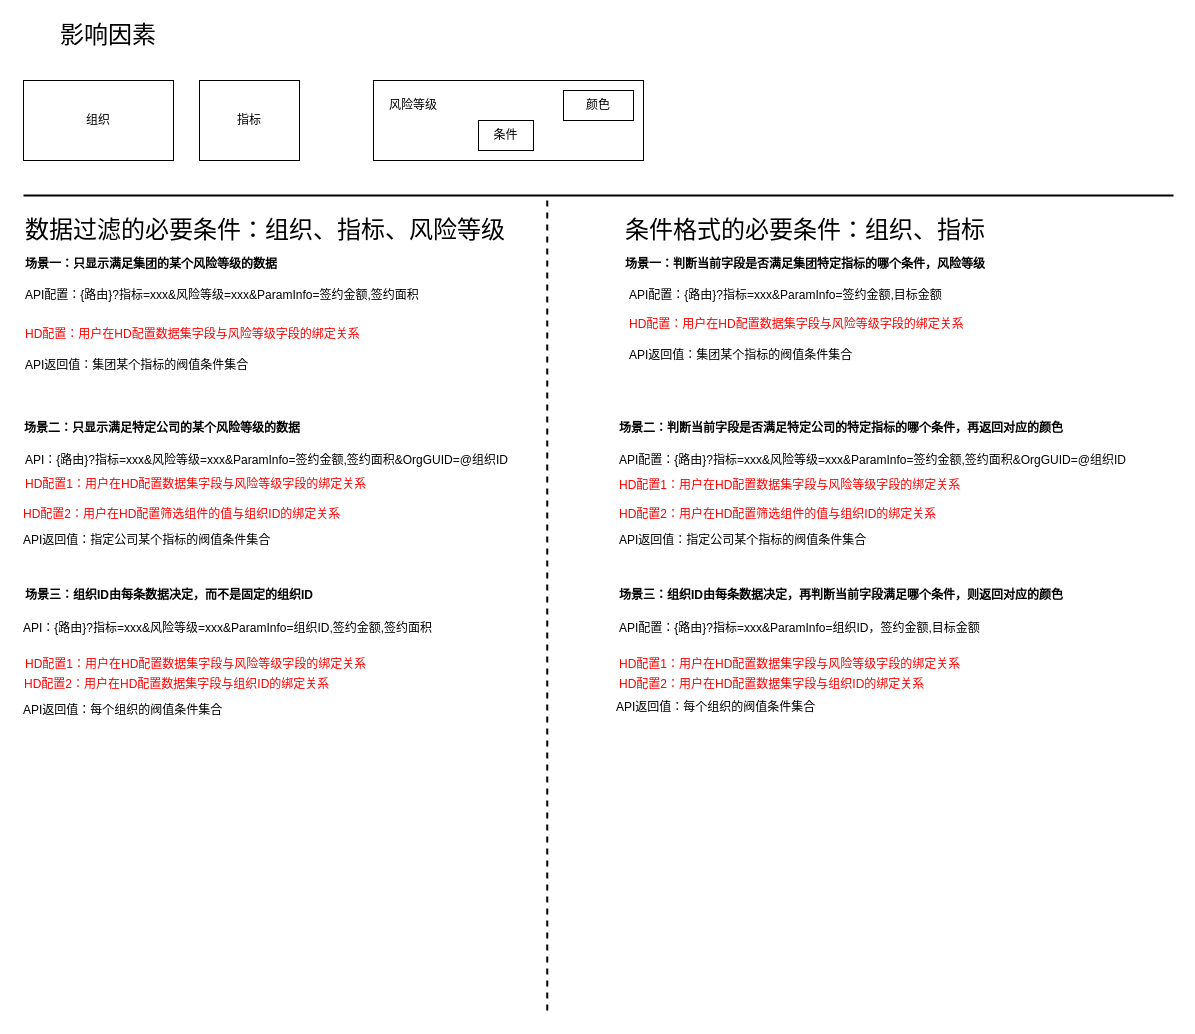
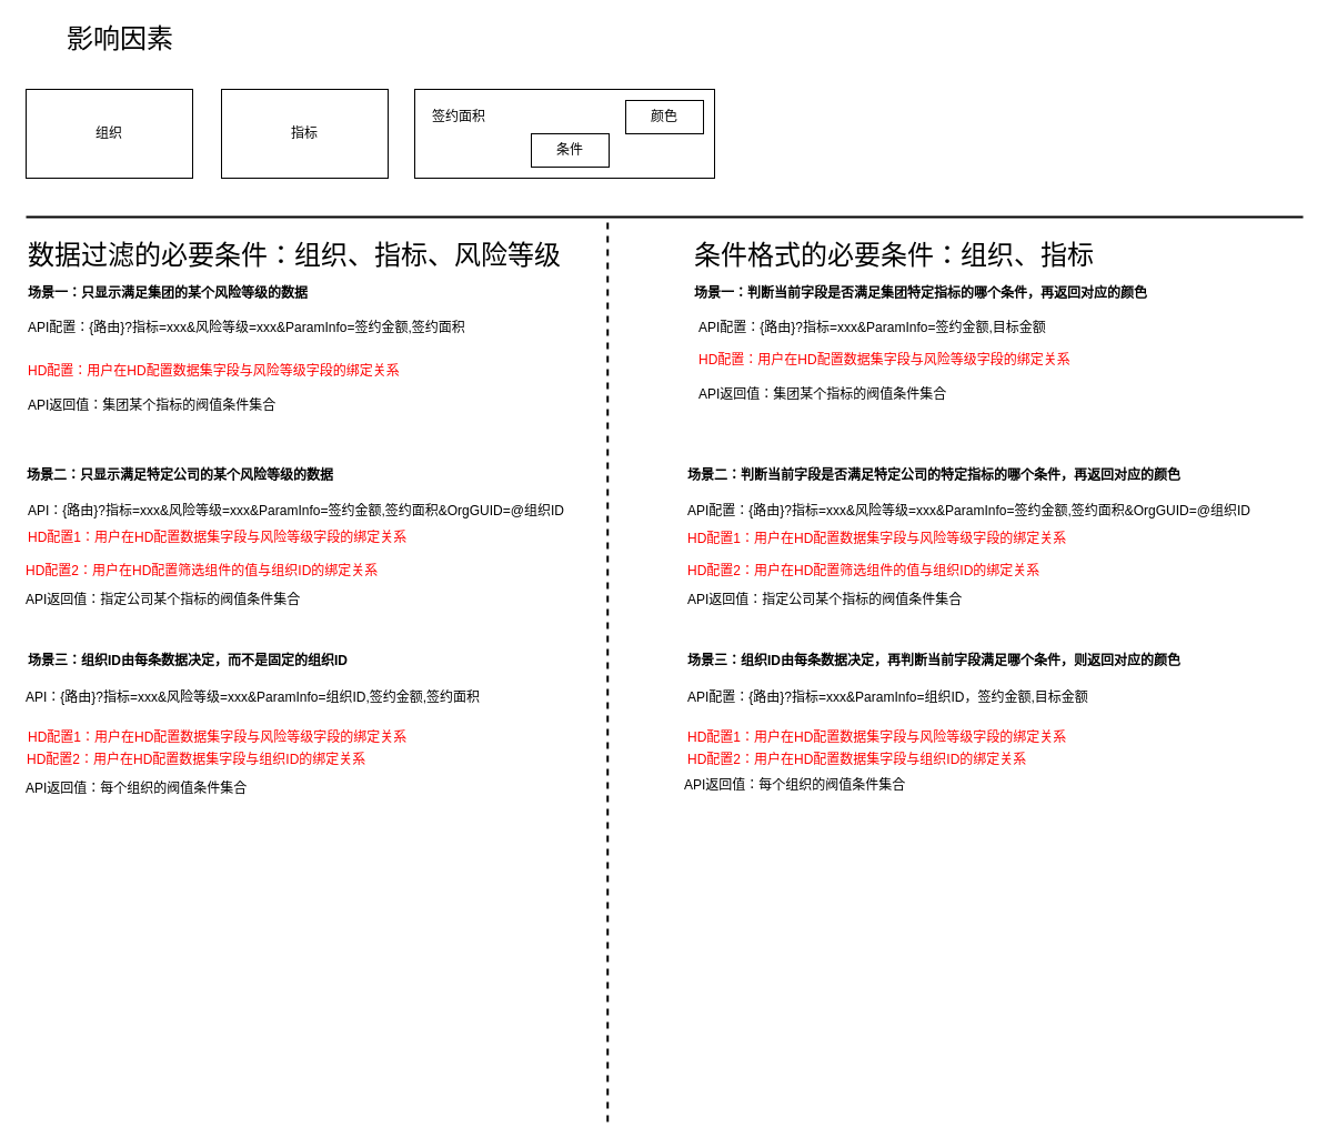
  <mxCell id="0" />
  <mxCell id="1" parent="0" />
  <mxCell id="2" value="" style="rounded=0;whiteSpace=wrap;html=1;strokeWidth=1;fontSize=12;" parent="1" vertex="1"><mxGeometry x="373" y="80" width="270" height="80" as="geometry" /></mxCell>
  <mxCell id="3" value="组织" style="rounded=0;whiteSpace=wrap;html=1;" parent="1" vertex="1"><mxGeometry x="23" y="80" width="150" height="80" as="geometry" /></mxCell>
- <mxCell id="4" value="指标" style="rounded=0;whiteSpace=wrap;html=1;" parent="1" vertex="1"><mxGeometry x="199" y="80" width="100" height="80" as="geometry" /></mxCell>
+ <mxCell id="4" value="指标" style="rounded=0;whiteSpace=wrap;html=1;" parent="1" vertex="1"><mxGeometry x="199" y="80" width="150" height="80" as="geometry" /></mxCell>
  <mxCell id="5" value="影响因素" style="text;html=1;strokeColor=none;fillColor=none;align=center;verticalAlign=middle;whiteSpace=wrap;rounded=0;strokeWidth=1;fontSize=24;" parent="1" vertex="1"><mxGeometry x="53" y="20" width="110" height="30" as="geometry" /></mxCell>
  <mxCell id="6" value="" style="line;strokeWidth=2;html=1;fontSize=24;" parent="1" vertex="1"><mxGeometry x="23" y="190" width="1150" height="10" as="geometry" /></mxCell>
  <mxCell id="7" value="数据过滤的必要条件：组织、指标、风险等级" style="text;html=1;strokeColor=none;fillColor=none;align=left;verticalAlign=middle;whiteSpace=wrap;rounded=0;strokeWidth=1;fontSize=24;" parent="1" vertex="1"><mxGeometry x="23" y="220" width="530" height="20" as="geometry" /></mxCell>
- <mxCell id="8" value="风险等级" style="text;html=1;strokeColor=none;fillColor=none;align=center;verticalAlign=middle;whiteSpace=wrap;rounded=0;fontSize=12;" parent="1" vertex="1"><mxGeometry x="383" y="100" width="60" height="10" as="geometry" /></mxCell>
+ <mxCell id="8" value="签约面积" style="text;html=1;strokeColor=none;fillColor=none;align=center;verticalAlign=middle;whiteSpace=wrap;rounded=0;fontSize=12;" parent="1" vertex="1"><mxGeometry x="383" y="100" width="60" height="10" as="geometry" /></mxCell>
  <mxCell id="9" value="API配置：{路由}?指标=xxx&amp;amp;风险等级=xxx&amp;amp;ParamInfo=签约金额,签约面积" style="text;html=1;strokeColor=none;fillColor=none;align=left;verticalAlign=middle;whiteSpace=wrap;rounded=0;fontSize=12;" parent="1" vertex="1"><mxGeometry x="23" y="285" width="630" height="20" as="geometry" /></mxCell>
  <mxCell id="10" value="&lt;b&gt;场景一：只显示满足集团的某个风险等级的数据&lt;/b&gt;" style="text;html=1;strokeColor=none;fillColor=none;align=left;verticalAlign=middle;whiteSpace=wrap;rounded=0;fontSize=12;" parent="1" vertex="1"><mxGeometry x="23" y="259" width="351.25" height="10" as="geometry" /></mxCell>
  <mxCell id="11" value="API返回值：集团某个指标的阀值条件集合" style="text;html=1;strokeColor=none;fillColor=none;align=left;verticalAlign=middle;whiteSpace=wrap;rounded=0;fontSize=12;" parent="1" vertex="1"><mxGeometry x="23" y="360" width="236.25" height="10" as="geometry" /></mxCell>
  <mxCell id="12" value="&lt;b&gt;场景三：组织ID由每条数据决定，而不是固定的组织ID&lt;/b&gt;" style="text;html=1;strokeColor=none;fillColor=none;align=left;verticalAlign=middle;whiteSpace=wrap;rounded=0;fontSize=12;" parent="1" vertex="1"><mxGeometry x="23" y="585" width="420" height="20" as="geometry" /></mxCell>
  <mxCell id="13" value="" style="line;strokeWidth=2;html=1;fontSize=24;dashed=1;direction=south;" parent="1" vertex="1"><mxGeometry x="541.75" y="200" width="10" height="811.24" as="geometry" /></mxCell>
  <mxCell id="14" value="条件格式的必要条件：组织、指标" style="text;html=1;strokeColor=none;fillColor=none;align=left;verticalAlign=middle;whiteSpace=wrap;rounded=0;strokeWidth=1;fontSize=24;" parent="1" vertex="1"><mxGeometry x="623" y="220" width="530" height="20" as="geometry" /></mxCell>
- <mxCell id="15" value="&lt;b&gt;场景一：判断当前字段是否满足集团特定指标的哪个条件，风险等级&lt;/b&gt;" style="text;html=1;strokeColor=none;fillColor=none;align=left;verticalAlign=middle;whiteSpace=wrap;rounded=0;fontSize=12;" parent="1" vertex="1"><mxGeometry x="623" y="259" width="420" height="10" as="geometry" /></mxCell>
+ <mxCell id="15" value="&lt;b&gt;场景一：判断当前字段是否满足集团特定指标的哪个条件，再返回对应的颜色&lt;/b&gt;" style="text;html=1;strokeColor=none;fillColor=none;align=left;verticalAlign=middle;whiteSpace=wrap;rounded=0;fontSize=12;" parent="1" vertex="1"><mxGeometry x="623" y="259" width="420" height="10" as="geometry" /></mxCell>
  <mxCell id="16" value="API配置：{路由}?指标=xxx&amp;amp;ParamInfo=签约金额,目标金额" style="text;html=1;strokeColor=none;fillColor=none;align=left;verticalAlign=middle;whiteSpace=wrap;rounded=0;fontSize=12;" parent="1" vertex="1"><mxGeometry x="627" y="290" width="419.75" height="10" as="geometry" /></mxCell>
  <mxCell id="17" value="API配置：{路由}?指标=xxx&amp;amp;ParamInfo=组织ID，签约金额,目标金额" style="text;html=1;strokeColor=none;fillColor=none;align=left;verticalAlign=middle;whiteSpace=wrap;rounded=0;fontSize=12;" parent="1" vertex="1"><mxGeometry x="616.75" y="620" width="391" height="15" as="geometry" /></mxCell>
  <mxCell id="18" value="API：{路由}?指标=xxx&amp;amp;风险等级=xxx&amp;amp;ParamInfo=签约金额,签约面积&amp;amp;OrgGUID=@组织ID" style="text;html=1;strokeColor=none;fillColor=none;align=left;verticalAlign=middle;whiteSpace=wrap;rounded=0;fontSize=12;" parent="1" vertex="1"><mxGeometry x="23" y="450" width="516.25" height="20" as="geometry" /></mxCell>
- <mxCell id="19" value="条件" style="rounded=0;whiteSpace=wrap;html=1;" parent="1" vertex="1"><mxGeometry x="478" y="120" width="55" height="30" as="geometry" /></mxCell>
+ <mxCell id="19" value="条件" style="rounded=0;whiteSpace=wrap;html=1;" parent="1" vertex="1"><mxGeometry x="478" y="120" width="70" height="30" as="geometry" /></mxCell>
  <mxCell id="20" value="颜色" style="rounded=0;whiteSpace=wrap;html=1;" parent="1" vertex="1"><mxGeometry x="563.01" y="90" width="70" height="30" as="geometry" /></mxCell>
  <mxCell id="21" value="&lt;b&gt;场景二：只显示满足特定公司的某个风险等级的数据&lt;/b&gt;" style="text;html=1;strokeColor=none;fillColor=none;align=left;verticalAlign=middle;whiteSpace=wrap;rounded=0;fontSize=12;" parent="1" vertex="1"><mxGeometry x="21.75" y="423" width="351.25" height="10" as="geometry" /></mxCell>
  <mxCell id="22" value="API返回值：指定公司某个指标的阀值条件集合" style="text;html=1;strokeColor=none;fillColor=none;align=left;verticalAlign=middle;whiteSpace=wrap;rounded=0;fontSize=12;" parent="1" vertex="1"><mxGeometry x="20.5" y="535" width="307.5" height="10" as="geometry" /></mxCell>
  <mxCell id="23" value="HD配置：用户在HD配置数据集字段与风险等级字段的绑定关系" style="text;html=1;fontSize=12;fontColor=#FF0000;" parent="1" vertex="1"><mxGeometry x="23" y="320" width="310" height="30" as="geometry" /></mxCell>
  <mxCell id="24" value="HD配置1：用户在HD配置数据集字段与风险等级字段的绑定关系" style="text;html=1;fontSize=12;fontColor=#FF0000;" parent="1" vertex="1"><mxGeometry x="23" y="470" width="310" height="30" as="geometry" /></mxCell>
  <mxCell id="25" value="HD配置2：用户在HD配置筛选组件的值与组织ID的绑定关系" style="text;html=1;fontSize=12;fontColor=#FF0000;" parent="1" vertex="1"><mxGeometry x="20.5" y="500" width="310" height="30" as="geometry" /></mxCell>
  <mxCell id="26" value="API：{路由}?指标=xxx&amp;amp;风险等级=xxx&amp;amp;ParamInfo=组织ID,签约金额,签约面积" style="text;html=1;strokeColor=none;fillColor=none;align=left;verticalAlign=middle;whiteSpace=wrap;rounded=0;fontSize=12;" parent="1" vertex="1"><mxGeometry x="20.5" y="617.5" width="475" height="20" as="geometry" /></mxCell>
  <mxCell id="27" value="HD配置1：用户在HD配置数据集字段与风险等级字段的绑定关系" style="text;html=1;fontSize=12;fontColor=#FF0000;" parent="1" vertex="1"><mxGeometry x="23" y="650" width="310" height="30" as="geometry" /></mxCell>
  <mxCell id="28" value="API返回值：每个组织的阀值条件集合" style="text;html=1;strokeColor=none;fillColor=none;align=left;verticalAlign=middle;whiteSpace=wrap;rounded=0;fontSize=12;" parent="1" vertex="1"><mxGeometry x="20.5" y="700" width="210" height="20" as="geometry" /></mxCell>
  <mxCell id="29" value="HD配置：用户在HD配置数据集字段与风险等级字段的绑定关系" style="text;html=1;fontSize=12;fontColor=#FF0000;" parent="1" vertex="1"><mxGeometry x="627" y="310" width="310" height="30" as="geometry" /></mxCell>
  <mxCell id="30" value="API返回值：集团某个指标的阀值条件集合" style="text;html=1;strokeColor=none;fillColor=none;align=left;verticalAlign=middle;whiteSpace=wrap;rounded=0;fontSize=12;" parent="1" vertex="1"><mxGeometry x="627" y="350" width="236.25" height="10" as="geometry" /></mxCell>
  <mxCell id="31" value="API配置：{路由}?指标=xxx&amp;amp;风险等级=xxx&amp;amp;ParamInfo=签约金额,签约面积&amp;amp;OrgGUID=@组织ID" style="text;html=1;strokeColor=none;fillColor=none;align=left;verticalAlign=middle;whiteSpace=wrap;rounded=0;fontSize=12;" parent="1" vertex="1"><mxGeometry x="616.75" y="450" width="516.25" height="20" as="geometry" /></mxCell>
  <mxCell id="32" value="&lt;b&gt;场景二：判断当前字段是否满足特定公司的特定指标的哪个条件，再返回对应的颜色&lt;/b&gt;" style="text;html=1;strokeColor=none;fillColor=none;align=left;verticalAlign=middle;whiteSpace=wrap;rounded=0;fontSize=12;" parent="1" vertex="1"><mxGeometry x="616.75" y="423" width="486.25" height="10" as="geometry" /></mxCell>
  <mxCell id="33" value="API返回值：指定公司某个指标的阀值条件集合" style="text;html=1;strokeColor=none;fillColor=none;align=left;verticalAlign=middle;whiteSpace=wrap;rounded=0;fontSize=12;" parent="1" vertex="1"><mxGeometry x="616.75" y="535" width="306.25" height="10" as="geometry" /></mxCell>
  <mxCell id="34" value="HD配置1：用户在HD配置数据集字段与风险等级字段的绑定关系" style="text;html=1;fontSize=12;fontColor=#FF0000;" parent="1" vertex="1"><mxGeometry x="616.75" y="471" width="310" height="30" as="geometry" /></mxCell>
  <mxCell id="35" value="HD配置2：用户在HD配置筛选组件的值与组织ID的绑定关系" style="text;html=1;fontSize=12;fontColor=#FF0000;" parent="1" vertex="1"><mxGeometry x="616.75" y="500" width="310" height="30" as="geometry" /></mxCell>
  <mxCell id="36" value="&lt;b&gt;场景三：组织ID由每条数据决定，再判断当前字段满足哪个条件，则返回对应的颜色&lt;/b&gt;" style="text;html=1;strokeColor=none;fillColor=none;align=left;verticalAlign=middle;whiteSpace=wrap;rounded=0;fontSize=12;" parent="1" vertex="1"><mxGeometry x="616.75" y="590" width="461" height="10" as="geometry" /></mxCell>
  <mxCell id="37" value="HD配置1：用户在HD配置数据集字段与风险等级字段的绑定关系" style="text;html=1;fontSize=12;fontColor=#FF0000;" parent="1" vertex="1"><mxGeometry x="616.75" y="650" width="310" height="30" as="geometry" /></mxCell>
  <mxCell id="38" value="API返回值：每个组织的阀值条件集合" style="text;html=1;strokeColor=none;fillColor=none;align=left;verticalAlign=middle;whiteSpace=wrap;rounded=0;fontSize=12;" parent="1" vertex="1"><mxGeometry x="614.25" y="697" width="210" height="20" as="geometry" /></mxCell>
  <mxCell id="39" value="HD配置2：用户在HD配置数据集字段与组织ID的绑定关系" style="text;html=1;fontSize=12;fontColor=#FF0000;" vertex="1" parent="1"><mxGeometry x="616.75" y="670" width="310" height="30" as="geometry" /></mxCell>
  <mxCell id="40" value="HD配置2：用户在HD配置数据集字段与组织ID的绑定关系" style="text;html=1;fontSize=12;fontColor=#FF0000;" vertex="1" parent="1"><mxGeometry x="21.5" y="670" width="310" height="30" as="geometry" /></mxCell>
